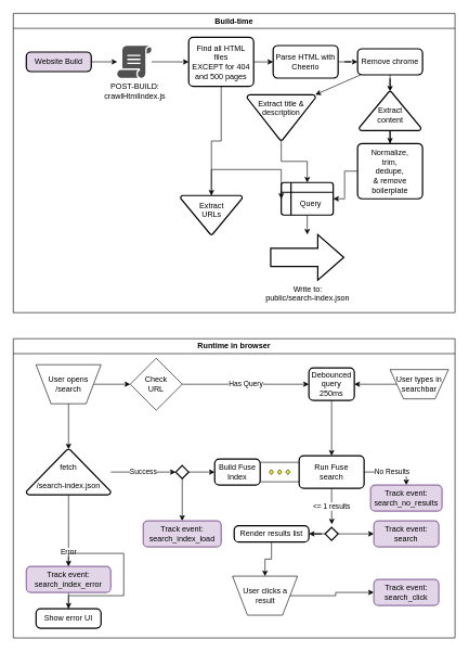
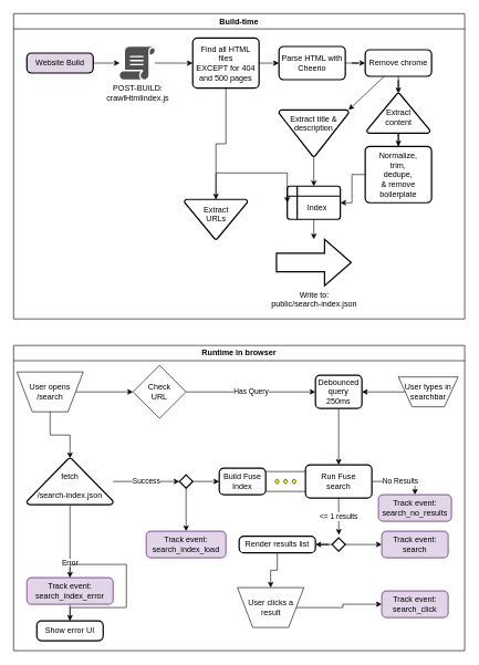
  <mxCell id="0" />
  <mxCell id="1" parent="0" />
  <mxCell id="2" value="Build-time" style="swimlane;whiteSpace=wrap;html=1;" vertex="1" parent="1"><mxGeometry x="20" y="20" width="680" height="460" as="geometry" /></mxCell>
  <mxCell id="3" style="edgeStyle=orthogonalEdgeStyle;rounded=0;orthogonalLoop=1;jettySize=auto;html=1;" edge="1" parent="2" source="4" target="9"><mxGeometry relative="1" as="geometry" /></mxCell>
  <mxCell id="4" value="&lt;div&gt;POST-BUILD:&lt;/div&gt;crawlHtmlIndex.js" style="sketch=0;pointerEvents=1;shadow=0;dashed=0;html=1;strokeColor=none;fillColor=#505050;labelPosition=center;verticalLabelPosition=bottom;verticalAlign=top;outlineConnect=0;align=center;shape=mxgraph.office.concepts.script;" vertex="1" parent="2"><mxGeometry x="160" y="50" width="53" height="49" as="geometry" /></mxCell>
  <mxCell id="5" style="edgeStyle=orthogonalEdgeStyle;rounded=0;orthogonalLoop=1;jettySize=auto;html=1;" edge="1" parent="2" source="6" target="4"><mxGeometry relative="1" as="geometry" /></mxCell>
  <mxCell id="6" value="Website Build" style="rounded=1;whiteSpace=wrap;html=1;absoluteArcSize=1;arcSize=14;strokeWidth=2;fillColor=#e1d5e7;" vertex="1" parent="2"><mxGeometry x="20" y="59.5" width="100" height="30" as="geometry" /></mxCell>
  <mxCell id="7" style="edgeStyle=orthogonalEdgeStyle;rounded=0;orthogonalLoop=1;jettySize=auto;html=1;" edge="1" parent="2" source="9" target="13"><mxGeometry relative="1" as="geometry" /></mxCell>
  <mxCell id="8" style="edgeStyle=orthogonalEdgeStyle;rounded=0;orthogonalLoop=1;jettySize=auto;html=1;entryX=0;entryY=0.5;entryDx=0;entryDy=0;" edge="1" parent="2" source="9" target="15"><mxGeometry relative="1" as="geometry" /></mxCell>
  <mxCell id="9" value="Find all HTML files&lt;div&gt;EXCEPT for 404 and 500 pages&lt;/div&gt;" style="rounded=1;whiteSpace=wrap;html=1;absoluteArcSize=1;arcSize=14;strokeWidth=2;" vertex="1" parent="2"><mxGeometry x="270" y="36.75" width="100" height="75.5" as="geometry" /></mxCell>
  <mxCell id="10" style="edgeStyle=orthogonalEdgeStyle;rounded=0;orthogonalLoop=1;jettySize=auto;html=1;" edge="1" parent="2" source="11" target="25"><mxGeometry relative="1" as="geometry" /></mxCell>
- <mxCell id="11" value="&lt;div&gt;&lt;br&gt;&lt;/div&gt;&amp;nbsp; &amp;nbsp;Query" style="shape=internalStorage;whiteSpace=wrap;html=1;dx=15;dy=15;rounded=1;arcSize=8;strokeWidth=2;" vertex="1" parent="2"><mxGeometry x="412.5" y="260" width="80" height="50" as="geometry" /></mxCell>
+ <mxCell id="11" value="&lt;div&gt;&lt;br&gt;&lt;/div&gt;&amp;nbsp; &amp;nbsp;Index" style="shape=internalStorage;whiteSpace=wrap;html=1;dx=15;dy=15;rounded=1;arcSize=8;strokeWidth=2;" vertex="1" parent="2"><mxGeometry x="412.5" y="260" width="80" height="50" as="geometry" /></mxCell>
  <mxCell id="12" style="edgeStyle=elbowEdgeStyle;rounded=0;orthogonalLoop=1;jettySize=auto;html=1;entryX=0;entryY=0.5;entryDx=0;entryDy=0;exitX=0.5;exitY=1;exitDx=0;exitDy=0;exitPerimeter=0;" edge="1" parent="2" source="13" target="11"><mxGeometry relative="1" as="geometry"><Array as="points"><mxPoint x="320" y="240" /></Array></mxGeometry></mxCell>
  <mxCell id="13" value="Extract&lt;div&gt;URLs&lt;div&gt;&lt;br&gt;&lt;/div&gt;&lt;/div&gt;" style="strokeWidth=2;html=1;shape=mxgraph.flowchart.merge_or_storage;whiteSpace=wrap;" vertex="1" parent="2"><mxGeometry x="257.5" y="280" width="95" height="60" as="geometry" /></mxCell>
  <mxCell id="14" style="edgeStyle=orthogonalEdgeStyle;rounded=0;orthogonalLoop=1;jettySize=auto;html=1;entryX=0;entryY=0.5;entryDx=0;entryDy=0;" edge="1" parent="2" source="15" target="16"><mxGeometry relative="1" as="geometry" /></mxCell>
  <mxCell id="15" value="Parse HTML with Cheerio" style="rounded=1;whiteSpace=wrap;html=1;absoluteArcSize=1;arcSize=14;strokeWidth=2;" vertex="1" parent="2"><mxGeometry x="400" y="49.5" width="100" height="50" as="geometry" /></mxCell>
  <mxCell id="16" value="Remove chrome" style="rounded=1;whiteSpace=wrap;html=1;absoluteArcSize=1;arcSize=14;strokeWidth=2;" vertex="1" parent="2"><mxGeometry x="530" y="54.5" width="100" height="40" as="geometry" /></mxCell>
  <mxCell id="17" style="edgeStyle=orthogonalEdgeStyle;rounded=0;orthogonalLoop=1;jettySize=auto;html=1;entryX=0.5;entryY=0;entryDx=0;entryDy=0;" edge="1" parent="2" source="18" target="11"><mxGeometry relative="1" as="geometry" /></mxCell>
- <mxCell id="18" value="&lt;div&gt;&lt;div&gt;Extract title &amp;amp; description&lt;/div&gt;&lt;/div&gt;&lt;div&gt;&lt;br&gt;&lt;/div&gt;&lt;div&gt;&lt;br&gt;&lt;/div&gt;" style="strokeWidth=2;html=1;shape=mxgraph.flowchart.merge_or_storage;whiteSpace=wrap;" vertex="1" parent="2"><mxGeometry x="360" y="125" width="105" height="70" as="geometry" /></mxCell>
+ <mxCell id="18" value="&lt;div&gt;&lt;div&gt;Extract title &amp;amp; description&lt;/div&gt;&lt;/div&gt;&lt;div&gt;&lt;br&gt;&lt;/div&gt;&lt;div&gt;&lt;br&gt;&lt;/div&gt;" style="strokeWidth=2;html=1;shape=mxgraph.flowchart.merge_or_storage;whiteSpace=wrap;" vertex="1" parent="2"><mxGeometry x="400" y="145" width="105" height="70" as="geometry" /></mxCell>
  <mxCell id="19" style="rounded=0;orthogonalLoop=1;jettySize=auto;html=1;entryX=1;entryY=0;entryDx=0;entryDy=0;entryPerimeter=0;" edge="1" parent="2" source="16" target="18"><mxGeometry relative="1" as="geometry" /></mxCell>
  <mxCell id="20" style="edgeStyle=orthogonalEdgeStyle;rounded=0;orthogonalLoop=1;jettySize=auto;html=1;entryX=0.5;entryY=0;entryDx=0;entryDy=0;" edge="1" parent="2" source="21" target="24"><mxGeometry relative="1" as="geometry" /></mxCell>
  <mxCell id="21" value="&lt;div&gt;&lt;br&gt;&lt;/div&gt;Extract&lt;div&gt;content&lt;/div&gt;" style="strokeWidth=2;html=1;shape=mxgraph.flowchart.extract_or_measurement;whiteSpace=wrap;" vertex="1" parent="2"><mxGeometry x="532.5" y="120" width="95" height="60" as="geometry" /></mxCell>
  <mxCell id="22" style="edgeStyle=orthogonalEdgeStyle;rounded=0;orthogonalLoop=1;jettySize=auto;html=1;entryX=0.5;entryY=0;entryDx=0;entryDy=0;entryPerimeter=0;" edge="1" parent="2" source="16" target="21"><mxGeometry relative="1" as="geometry" /></mxCell>
  <mxCell id="23" style="edgeStyle=orthogonalEdgeStyle;rounded=0;orthogonalLoop=1;jettySize=auto;html=1;entryX=1;entryY=0.5;entryDx=0;entryDy=0;" edge="1" parent="2" source="24" target="11"><mxGeometry relative="1" as="geometry" /></mxCell>
  <mxCell id="24" value="Normalize,&lt;div&gt;trim,&lt;/div&gt;&lt;div&gt;dedupe,&lt;/div&gt;&lt;div&gt;&amp;amp; remove boilerplate&lt;/div&gt;" style="rounded=1;whiteSpace=wrap;html=1;absoluteArcSize=1;arcSize=14;strokeWidth=2;" vertex="1" parent="2"><mxGeometry x="530" y="200" width="100" height="85" as="geometry" /></mxCell>
  <mxCell id="25" value="Write to:&lt;div&gt;public/search-index.json&lt;/div&gt;" style="verticalLabelPosition=bottom;verticalAlign=top;html=1;strokeWidth=2;shape=mxgraph.arrows2.arrow;dy=0.6;dx=40;notch=0;" vertex="1" parent="2"><mxGeometry x="396.25" y="340" width="112.5" height="70" as="geometry" /></mxCell>
  <mxCell id="26" value="Runtime in browser" style="swimlane;whiteSpace=wrap;html=1;" vertex="1" parent="1"><mxGeometry x="20" y="520" width="680" height="460" as="geometry" /></mxCell>
  <mxCell id="27" style="edgeStyle=orthogonalEdgeStyle;rounded=0;orthogonalLoop=1;jettySize=auto;html=1;entryX=0;entryY=0.5;entryDx=0;entryDy=0;" edge="1" parent="26" source="28" target="45"><mxGeometry relative="1" as="geometry" /></mxCell>
- <mxCell id="28" value="User opens&lt;div&gt;/search&lt;/div&gt;" style="verticalLabelPosition=middle;verticalAlign=middle;html=1;shape=trapezoid;perimeter=trapezoidPerimeter;whiteSpace=wrap;size=0.23;arcSize=10;flipV=1;labelPosition=center;align=center;" vertex="1" parent="26"><mxGeometry x="35" y="40" width="100" height="60" as="geometry" /></mxCell>
+ <mxCell id="28" value="User opens&lt;div&gt;/search&lt;/div&gt;" style="verticalLabelPosition=middle;verticalAlign=middle;html=1;shape=trapezoid;perimeter=trapezoidPerimeter;whiteSpace=wrap;size=0.23;arcSize=10;flipV=1;labelPosition=center;align=center;" vertex="1" parent="26"><mxGeometry x="5" y="40" width="100" height="60" as="geometry" /></mxCell>
  <mxCell id="29" value="Error" style="edgeStyle=orthogonalEdgeStyle;rounded=0;orthogonalLoop=1;jettySize=auto;html=1;entryX=0.5;entryY=0;entryDx=0;entryDy=0;" edge="1" parent="26" source="30" target="37"><mxGeometry relative="1" as="geometry" /></mxCell>
  <mxCell id="30" value="&lt;div&gt;&lt;br&gt;&lt;/div&gt;&lt;div&gt;&lt;span style=&quot;background-color: transparent; color: light-dark(rgb(0, 0, 0), rgb(255, 255, 255));&quot;&gt;fetch&lt;/span&gt;&lt;/div&gt;&lt;div&gt;&lt;span style=&quot;background-color: transparent; color: light-dark(rgb(0, 0, 0), rgb(255, 255, 255));&quot;&gt;&lt;br&gt;&lt;/span&gt;&lt;/div&gt;&lt;div&gt;/search-index.json&lt;/div&gt;" style="strokeWidth=2;html=1;shape=mxgraph.flowchart.extract_or_measurement;whiteSpace=wrap;" vertex="1" parent="26"><mxGeometry x="20" y="170" width="130" height="70" as="geometry" /></mxCell>
  <mxCell id="31" style="edgeStyle=orthogonalEdgeStyle;rounded=0;orthogonalLoop=1;jettySize=auto;html=1;exitX=0.5;exitY=1;exitDx=0;exitDy=0;entryX=0.5;entryY=0;entryDx=0;entryDy=0;entryPerimeter=0;" edge="1" parent="26" source="28" target="30"><mxGeometry relative="1" as="geometry" /></mxCell>
  <mxCell id="32" style="edgeStyle=orthogonalEdgeStyle;rounded=0;orthogonalLoop=1;jettySize=auto;html=1;entryX=0.5;entryY=0;entryDx=0;entryDy=0;" edge="1" parent="26" source="34" target="39"><mxGeometry relative="1" as="geometry" /></mxCell>
  <mxCell id="33" style="edgeStyle=orthogonalEdgeStyle;rounded=0;orthogonalLoop=1;jettySize=auto;html=1;entryX=0;entryY=0.5;entryDx=0;entryDy=0;" edge="1" parent="26" source="34" target="41"><mxGeometry relative="1" as="geometry" /></mxCell>
  <mxCell id="34" value="" style="strokeWidth=2;html=1;shape=mxgraph.flowchart.decision;whiteSpace=wrap;" vertex="1" parent="26"><mxGeometry x="250" y="195" width="20" height="20" as="geometry" /></mxCell>
  <mxCell id="35" value="Success" style="edgeStyle=orthogonalEdgeStyle;rounded=0;orthogonalLoop=1;jettySize=auto;html=1;entryX=0;entryY=0.5;entryDx=0;entryDy=0;entryPerimeter=0;" edge="1" parent="26" source="30" target="34"><mxGeometry relative="1" as="geometry" /></mxCell>
  <mxCell id="36" style="edgeStyle=orthogonalEdgeStyle;rounded=0;orthogonalLoop=1;jettySize=auto;html=1;entryX=0.5;entryY=0;entryDx=0;entryDy=0;" edge="1" parent="26" source="37" target="38"><mxGeometry relative="1" as="geometry" /></mxCell>
  <mxCell id="37" value="Show error UI" style="rounded=1;whiteSpace=wrap;html=1;absoluteArcSize=1;arcSize=14;strokeWidth=2;" vertex="1" parent="26"><mxGeometry x="35" y="415" width="100" height="30" as="geometry" /></mxCell>
  <mxCell id="38" value="Track event:&lt;div&gt;search_index_error&lt;/div&gt;" style="rounded=1;whiteSpace=wrap;html=1;absoluteArcSize=1;arcSize=14;strokeWidth=2;fillColor=#e1d5e7;strokeColor=#9673a6;" vertex="1" parent="26"><mxGeometry x="20" y="350" width="130" height="40" as="geometry" /></mxCell>
  <mxCell id="39" value="Track event:&lt;div&gt;search_index_load&lt;/div&gt;" style="rounded=1;whiteSpace=wrap;html=1;absoluteArcSize=1;arcSize=14;strokeWidth=2;fillColor=#e1d5e7;strokeColor=#9673a6;" vertex="1" parent="26"><mxGeometry x="200" y="280" width="120" height="40" as="geometry" /></mxCell>
  <mxCell id="40" value="" style="verticalLabelPosition=bottom;verticalAlign=top;html=1;shape=mxgraph.flowchart.parallel_mode;pointerEvents=1" vertex="1" parent="26"><mxGeometry x="380" y="190" width="60" height="30" as="geometry" /></mxCell>
  <mxCell id="41" value="Build Fuse&lt;div&gt;Index&lt;/div&gt;" style="rounded=1;whiteSpace=wrap;html=1;absoluteArcSize=1;arcSize=14;strokeWidth=2;" vertex="1" parent="26"><mxGeometry x="310" y="185" width="70" height="40" as="geometry" /></mxCell>
  <mxCell id="42" value="No Results" style="edgeStyle=orthogonalEdgeStyle;rounded=0;orthogonalLoop=1;jettySize=auto;html=1;entryX=0.5;entryY=0;entryDx=0;entryDy=0;" edge="1" parent="26" source="43" target="52"><mxGeometry relative="1" as="geometry" /></mxCell>
  <mxCell id="43" value="Run Fuse&lt;div&gt;search&lt;/div&gt;" style="rounded=1;whiteSpace=wrap;html=1;absoluteArcSize=1;arcSize=14;strokeWidth=2;" vertex="1" parent="26"><mxGeometry x="440" y="180" width="100" height="50" as="geometry" /></mxCell>
  <mxCell id="44" value="Has Query" style="edgeStyle=orthogonalEdgeStyle;rounded=0;orthogonalLoop=1;jettySize=auto;html=1;entryX=0;entryY=0.5;entryDx=0;entryDy=0;" edge="1" parent="26" source="45" target="47"><mxGeometry relative="1" as="geometry" /></mxCell>
  <mxCell id="45" value="Check&lt;div&gt;URL&lt;/div&gt;" style="rhombus;whiteSpace=wrap;html=1;" vertex="1" parent="26"><mxGeometry x="180" y="30" width="80" height="80" as="geometry" /></mxCell>
  <mxCell id="46" style="edgeStyle=orthogonalEdgeStyle;rounded=0;orthogonalLoop=1;jettySize=auto;html=1;entryX=0.5;entryY=0;entryDx=0;entryDy=0;" edge="1" parent="26" source="47" target="43"><mxGeometry relative="1" as="geometry" /></mxCell>
  <mxCell id="47" value="Debounced query&lt;div&gt;250ms&lt;/div&gt;" style="rounded=1;whiteSpace=wrap;html=1;absoluteArcSize=1;arcSize=14;strokeWidth=2;" vertex="1" parent="26"><mxGeometry x="455" y="45" width="70" height="50" as="geometry" /></mxCell>
  <mxCell id="48" style="edgeStyle=orthogonalEdgeStyle;rounded=0;orthogonalLoop=1;jettySize=auto;html=1;entryX=1;entryY=0.5;entryDx=0;entryDy=0;" edge="1" parent="26" source="49" target="47"><mxGeometry relative="1" as="geometry" /></mxCell>
  <mxCell id="49" value="User types in&lt;div&gt;searchbar&lt;/div&gt;" style="verticalLabelPosition=middle;verticalAlign=middle;html=1;shape=trapezoid;perimeter=trapezoidPerimeter;whiteSpace=wrap;size=0.23;arcSize=10;flipV=1;labelPosition=center;align=center;" vertex="1" parent="26"><mxGeometry x="580" y="47.5" width="90" height="45" as="geometry" /></mxCell>
  <mxCell id="50" style="edgeStyle=orthogonalEdgeStyle;rounded=0;orthogonalLoop=1;jettySize=auto;html=1;entryX=0.5;entryY=0;entryDx=0;entryDy=0;" edge="1" parent="26" source="51" target="59"><mxGeometry relative="1" as="geometry" /></mxCell>
  <mxCell id="51" value="Render results list" style="rounded=1;whiteSpace=wrap;html=1;absoluteArcSize=1;arcSize=14;strokeWidth=2;" vertex="1" parent="26"><mxGeometry x="340" y="287.5" width="115" height="25" as="geometry" /></mxCell>
  <mxCell id="52" value="Track event:&lt;div&gt;search_no_results&lt;/div&gt;" style="rounded=1;whiteSpace=wrap;html=1;absoluteArcSize=1;arcSize=14;strokeWidth=2;fillColor=#e1d5e7;strokeColor=#9673a6;" vertex="1" parent="26"><mxGeometry x="550" y="225" width="110" height="40" as="geometry" /></mxCell>
  <mxCell id="53" style="edgeStyle=orthogonalEdgeStyle;rounded=0;orthogonalLoop=1;jettySize=auto;html=1;entryX=1;entryY=0.5;entryDx=0;entryDy=0;" edge="1" parent="26" source="55" target="51"><mxGeometry relative="1" as="geometry" /></mxCell>
  <mxCell id="54" style="edgeStyle=orthogonalEdgeStyle;rounded=0;orthogonalLoop=1;jettySize=auto;html=1;entryX=0;entryY=0.5;entryDx=0;entryDy=0;" edge="1" parent="26" source="55" target="57"><mxGeometry relative="1" as="geometry" /></mxCell>
  <mxCell id="55" value="" style="strokeWidth=2;html=1;shape=mxgraph.flowchart.decision;whiteSpace=wrap;" vertex="1" parent="26"><mxGeometry x="480" y="290" width="20" height="20" as="geometry" /></mxCell>
  <mxCell id="56" value="&amp;lt;= 1 results" style="edgeStyle=orthogonalEdgeStyle;rounded=0;orthogonalLoop=1;jettySize=auto;html=1;entryX=0.517;entryY=-0.233;entryDx=0;entryDy=0;entryPerimeter=0;" edge="1" parent="26" source="43" target="55"><mxGeometry relative="1" as="geometry" /></mxCell>
  <mxCell id="57" value="Track event:&lt;div&gt;search&lt;/div&gt;" style="rounded=1;whiteSpace=wrap;html=1;absoluteArcSize=1;arcSize=14;strokeWidth=2;fillColor=#e1d5e7;strokeColor=#9673a6;" vertex="1" parent="26"><mxGeometry x="555" y="280" width="100" height="40" as="geometry" /></mxCell>
  <mxCell id="58" style="edgeStyle=orthogonalEdgeStyle;rounded=0;orthogonalLoop=1;jettySize=auto;html=1;" edge="1" parent="26" source="59" target="60"><mxGeometry relative="1" as="geometry" /></mxCell>
  <mxCell id="59" value="User clicks a result" style="verticalLabelPosition=middle;verticalAlign=middle;html=1;shape=trapezoid;perimeter=trapezoidPerimeter;whiteSpace=wrap;size=0.23;arcSize=10;flipV=1;labelPosition=center;align=center;" vertex="1" parent="26"><mxGeometry x="337.5" y="365" width="100" height="60" as="geometry" /></mxCell>
  <mxCell id="60" value="Track event:&lt;div&gt;search_click&lt;/div&gt;" style="rounded=1;whiteSpace=wrap;html=1;absoluteArcSize=1;arcSize=14;strokeWidth=2;fillColor=#e1d5e7;strokeColor=#9673a6;" vertex="1" parent="26"><mxGeometry x="555" y="370" width="100" height="40" as="geometry" /></mxCell>
